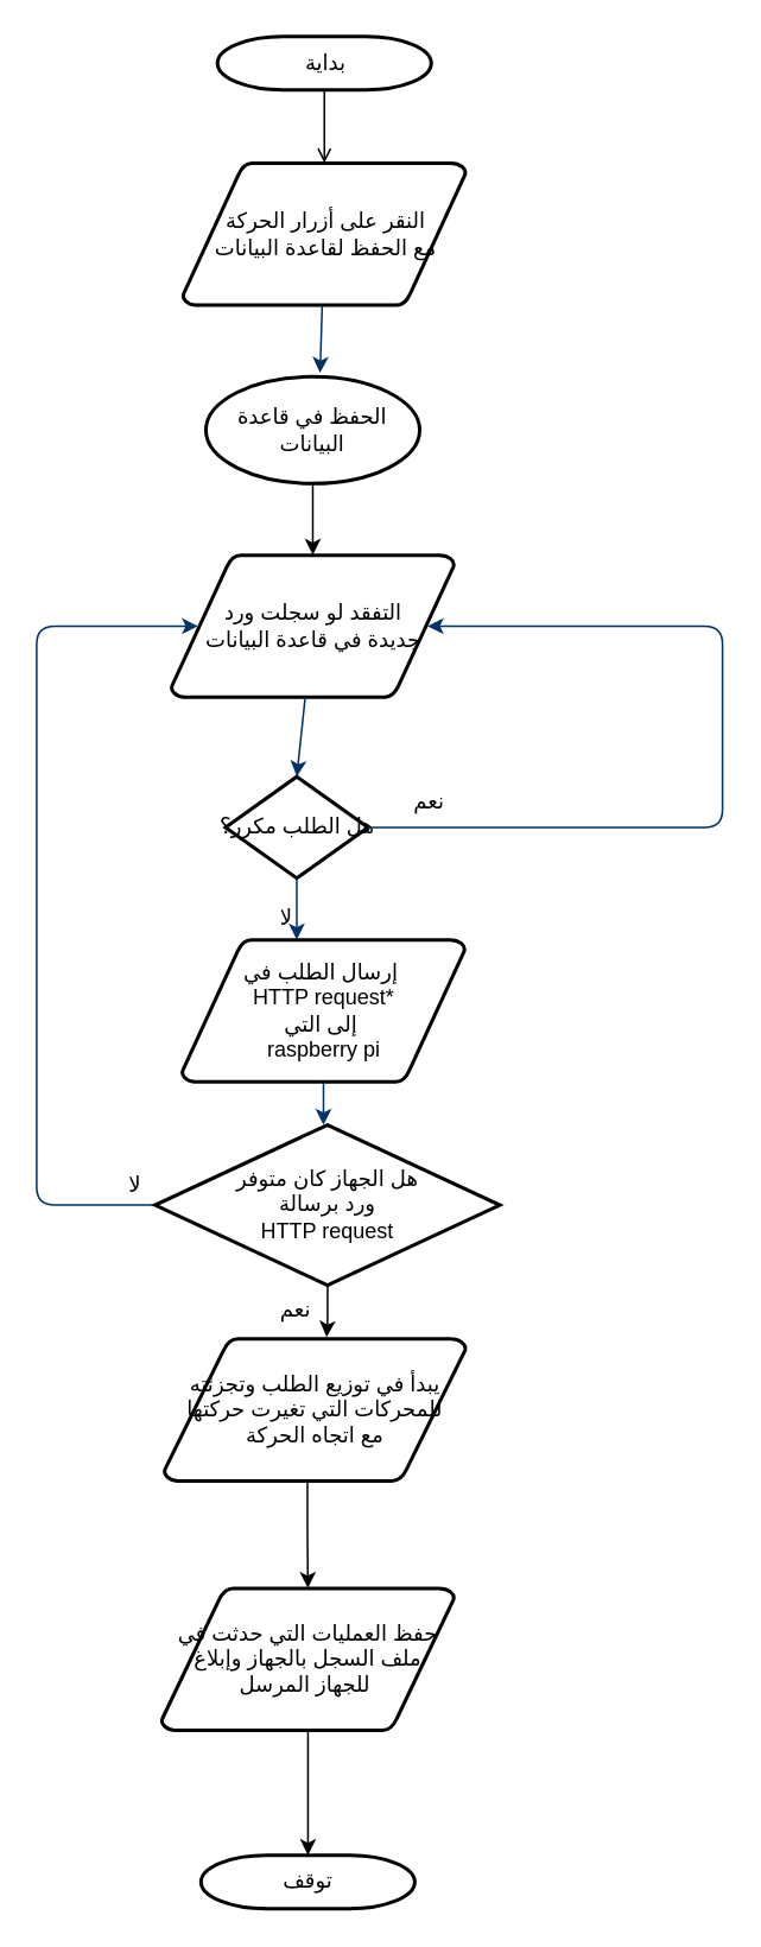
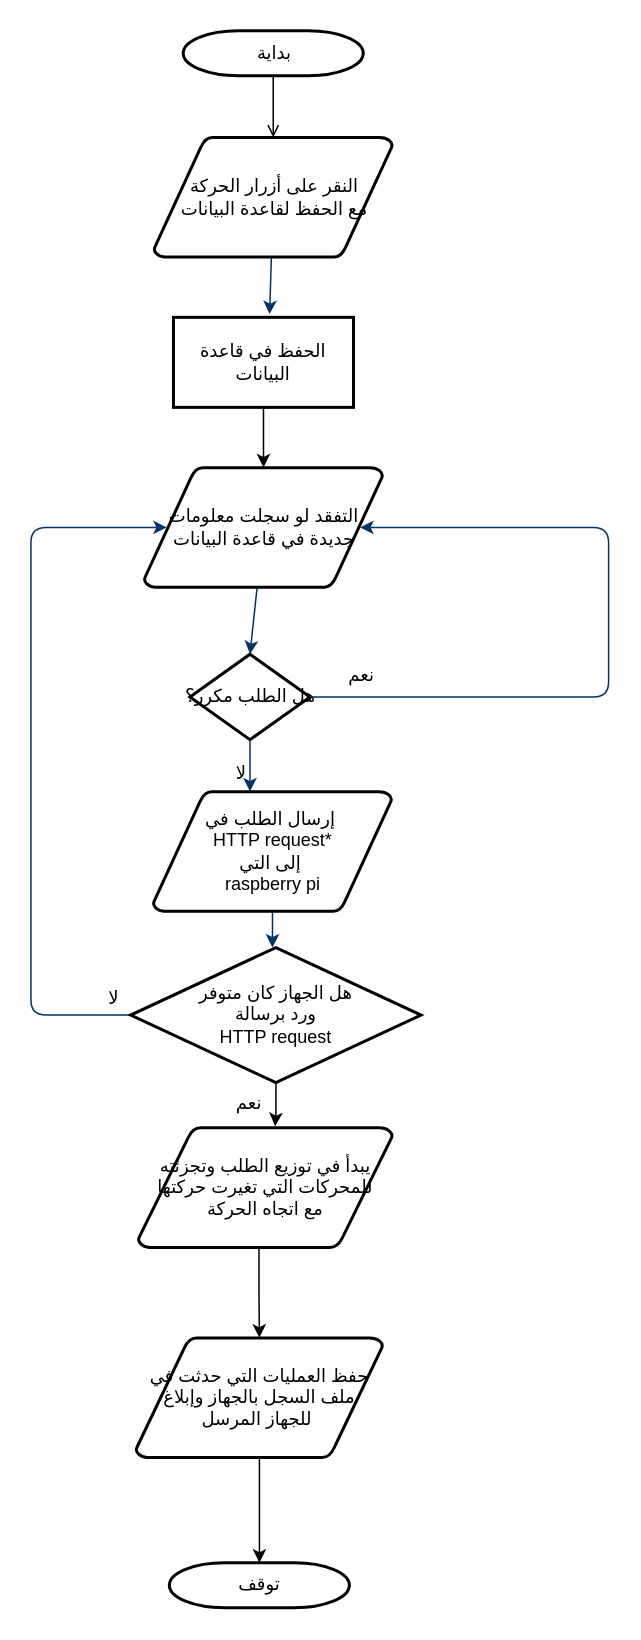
  <mxCell id="0" />
  <mxCell id="1" parent="0" />
  <mxCell id="2" style="edgeStyle=orthogonalEdgeStyle;rounded=0;orthogonalLoop=1;jettySize=auto;html=1;endArrow=open;" edge="1" parent="1" source="3" target="4"><mxGeometry relative="1" as="geometry" /></mxCell>
  <mxCell id="3" value="بداية" style="shape=mxgraph.flowchart.terminator;strokeWidth=2;gradientColor=none;gradientDirection=north;fontStyle=0;html=1;" parent="1" vertex="1"><mxGeometry x="121.5" y="20" width="120" height="30" as="geometry" /></mxCell>
  <mxCell id="4" value="النقر على أزرار الحركة&lt;br&gt;مع الحفظ لقاعدة البيانات" style="shape=mxgraph.flowchart.data;strokeWidth=2;gradientColor=none;gradientDirection=north;fontStyle=0;html=1;" parent="1" vertex="1"><mxGeometry x="102" y="91" width="159" height="80" as="geometry" /></mxCell>
  <mxCell id="5" value="إرسال الطلب في&amp;nbsp;&lt;br&gt;HTTP request*&lt;br&gt;إلى التي&amp;nbsp;&lt;br&gt;&lt;span style=&quot;text-align: right&quot;&gt;raspberry pi&lt;/span&gt;" style="shape=mxgraph.flowchart.data;strokeWidth=2;gradientColor=none;gradientDirection=north;fontStyle=0;html=1;" parent="1" vertex="1"><mxGeometry x="101.5" y="527" width="159" height="80" as="geometry" /></mxCell>
- <mxCell id="6" value="التفقد لو سجلت ورد&lt;br&gt;جديدة في قاعدة البيانات" style="shape=mxgraph.flowchart.data;strokeWidth=2;gradientColor=none;gradientDirection=north;fontStyle=0;html=1;" parent="1" vertex="1"><mxGeometry x="95.5" y="311" width="159" height="80" as="geometry" /></mxCell>
+ <mxCell id="6" value="التفقد لو سجلت معلومات&lt;br&gt;جديدة في قاعدة البيانات" style="shape=mxgraph.flowchart.data;strokeWidth=2;gradientColor=none;gradientDirection=north;fontStyle=0;html=1;" parent="1" vertex="1"><mxGeometry x="95.5" y="311" width="159" height="80" as="geometry" /></mxCell>
  <mxCell id="7" value="هل الطلب مكرر؟" style="shape=mxgraph.flowchart.decision;strokeWidth=2;gradientColor=none;gradientDirection=north;fontStyle=0;html=1;" parent="1" vertex="1"><mxGeometry x="126" y="435.5" width="80" height="57" as="geometry" /></mxCell>
  <mxCell id="8" style="fontStyle=1;strokeColor=#003366;strokeWidth=1;html=1;entryX=0.534;entryY=-0.036;entryDx=0;entryDy=0;entryPerimeter=0;" parent="1" source="4" target="22" edge="1"><mxGeometry relative="1" as="geometry" /></mxCell>
  <mxCell id="9" style="entryX=0.5;entryY=0;entryPerimeter=0;fontStyle=1;strokeColor=#003366;strokeWidth=1;html=1;" parent="1" source="6" target="7" edge="1"><mxGeometry relative="1" as="geometry" /></mxCell>
  <mxCell id="10" value="" style="edgeStyle=elbowEdgeStyle;elbow=horizontal;exitX=1;exitY=0.5;exitPerimeter=0;fontStyle=1;strokeColor=#003366;strokeWidth=1;html=1;entryX=0.905;entryY=0.5;entryDx=0;entryDy=0;entryPerimeter=0;" parent="1" source="7" target="6" edge="1"><mxGeometry x="381" y="98.5" width="100" height="100" as="geometry"><mxPoint x="610" y="508" as="sourcePoint" /><mxPoint x="405" y="434.71" as="targetPoint" /><Array as="points"><mxPoint x="405" y="461" /></Array></mxGeometry></mxCell>
  <mxCell id="11" value="نعم" style="text;fontStyle=0;html=1;strokeColor=none;gradientColor=none;fillColor=none;strokeWidth=2;" parent="1" vertex="1"><mxGeometry x="230" y="435.5" width="40" height="26" as="geometry" /></mxCell>
  <mxCell id="12" value="" style="edgeStyle=elbowEdgeStyle;elbow=horizontal;fontColor=#001933;fontStyle=1;strokeColor=#003366;strokeWidth=1;html=1;" parent="1" source="7" target="5" edge="1"><mxGeometry y="70" width="100" height="100" as="geometry"><mxPoint y="161" as="sourcePoint" x="-140" /><mxPoint x="-40" y="61" as="targetPoint" /></mxGeometry></mxCell>
  <mxCell id="13" style="edgeStyle=orthogonalEdgeStyle;rounded=0;orthogonalLoop=1;jettySize=auto;html=1;entryX=0.5;entryY=0;entryDx=0;entryDy=0;entryPerimeter=0;" edge="1" parent="1" source="14" target="19"><mxGeometry relative="1" as="geometry"><Array as="points"><mxPoint x="172" y="861" /><mxPoint x="172" y="861" /></Array></mxGeometry></mxCell>
  <mxCell id="14" value="يبدأ في توزيع الطلب وتجزئته&lt;br&gt;للمحركات التي تغيرت حركتها&lt;br&gt;مع اتجاه الحركة" style="shape=mxgraph.flowchart.data;strokeWidth=2;gradientColor=none;gradientDirection=north;fontStyle=0;html=1;" parent="1" vertex="1"><mxGeometry x="91.5" y="751" width="169.5" height="80" as="geometry" /></mxCell>
  <mxCell id="15" value="لا&lt;br&gt;" style="text;fontStyle=0;html=1;strokeColor=none;gradientColor=none;fillColor=none;strokeWidth=2;align=center;" parent="1" vertex="1"><mxGeometry x="145" y="501" width="30" height="26" as="geometry" /></mxCell>
  <mxCell id="16" value="" style="edgeStyle=elbowEdgeStyle;elbow=horizontal;fontStyle=1;strokeColor=#003366;strokeWidth=1;html=1;" parent="1" source="5" target="24" edge="1"><mxGeometry y="70" width="100" height="100" as="geometry"><mxPoint y="161" as="sourcePoint" x="-140" /><mxPoint x="-40" y="61" as="targetPoint" /></mxGeometry></mxCell>
  <mxCell id="17" value="" style="edgeStyle=elbowEdgeStyle;elbow=horizontal;fontStyle=1;strokeColor=#003366;strokeWidth=1;html=1;exitX=0;exitY=0.5;exitDx=0;exitDy=0;exitPerimeter=0;entryX=0.095;entryY=0.5;entryDx=0;entryDy=0;entryPerimeter=0;" parent="1" source="24" target="6" edge="1"><mxGeometry y="70" width="100" height="100" as="geometry"><mxPoint x="70" y="821" as="sourcePoint" /><mxPoint x="110" y="351" as="targetPoint" /><Array as="points"><mxPoint x="20" y="911" /></Array></mxGeometry></mxCell>
  <mxCell id="18" style="edgeStyle=orthogonalEdgeStyle;rounded=0;orthogonalLoop=1;jettySize=auto;html=1;" edge="1" parent="1" source="19" target="20"><mxGeometry relative="1" as="geometry" /></mxCell>
  <mxCell id="19" value="حفظ العمليات التي حدثت في&lt;br&gt;ملف السجل بالجهاز وإبلاغ&lt;br&gt;للجهاز المرسل&amp;nbsp;" style="shape=mxgraph.flowchart.data;strokeWidth=2;gradientColor=none;gradientDirection=north;fontStyle=0;html=1;" parent="1" vertex="1"><mxGeometry x="90" y="891" width="164.5" height="80" as="geometry" /></mxCell>
  <mxCell id="20" value="توقف" style="shape=mxgraph.flowchart.terminator;strokeWidth=2;gradientColor=none;gradientDirection=north;fontStyle=0;html=1;" parent="1" vertex="1"><mxGeometry x="112.25" y="1041" width="120" height="30" as="geometry" /></mxCell>
  <mxCell id="21" style="edgeStyle=orthogonalEdgeStyle;rounded=0;orthogonalLoop=1;jettySize=auto;html=1;entryX=0.5;entryY=0;entryDx=0;entryDy=0;entryPerimeter=0;" edge="1" parent="1" source="22" target="6"><mxGeometry relative="1" as="geometry" /></mxCell>
- <mxCell id="22" value="الحفظ في قاعدة البيانات" style="ellipse;whiteSpace=wrap;html=1;fontStyle=0;strokeWidth=2;gradientDirection=north;" vertex="1" parent="1"><mxGeometry x="115" y="211" width="120" height="60" as="geometry" /></mxCell>
+ <mxCell id="22" value="الحفظ في قاعدة البيانات" style="whiteSpace=wrap;html=1;fontStyle=0;strokeWidth=2;gradientDirection=north;" vertex="1" parent="1"><mxGeometry x="115" y="211" width="120" height="60" as="geometry" /></mxCell>
  <mxCell id="23" style="edgeStyle=orthogonalEdgeStyle;rounded=0;orthogonalLoop=1;jettySize=auto;html=1;entryX=0.538;entryY=-0.012;entryDx=0;entryDy=0;entryPerimeter=0;" edge="1" parent="1" source="24" target="14"><mxGeometry relative="1" as="geometry" /></mxCell>
  <mxCell id="24" value="هل الجهاز كان متوفر&lt;br&gt;ورد برسالة&lt;br&gt;HTTP request" style="shape=mxgraph.flowchart.decision;strokeWidth=2;gradientColor=none;gradientDirection=north;fontStyle=0;html=1;" vertex="1" parent="1"><mxGeometry x="86.5" y="631" width="193.5" height="90" as="geometry" /></mxCell>
  <mxCell id="25" value="نعم" style="text;fontStyle=0;html=1;strokeColor=none;gradientColor=none;fillColor=none;strokeWidth=2;" vertex="1" parent="1"><mxGeometry x="155" y="721" width="20" height="26" as="geometry" /></mxCell>
  <mxCell id="26" value="لا&lt;br&gt;" style="text;fontStyle=0;html=1;strokeColor=none;gradientColor=none;fillColor=none;strokeWidth=2;align=center;" vertex="1" parent="1"><mxGeometry x="60" y="651" width="30" height="26" as="geometry" /></mxCell>
